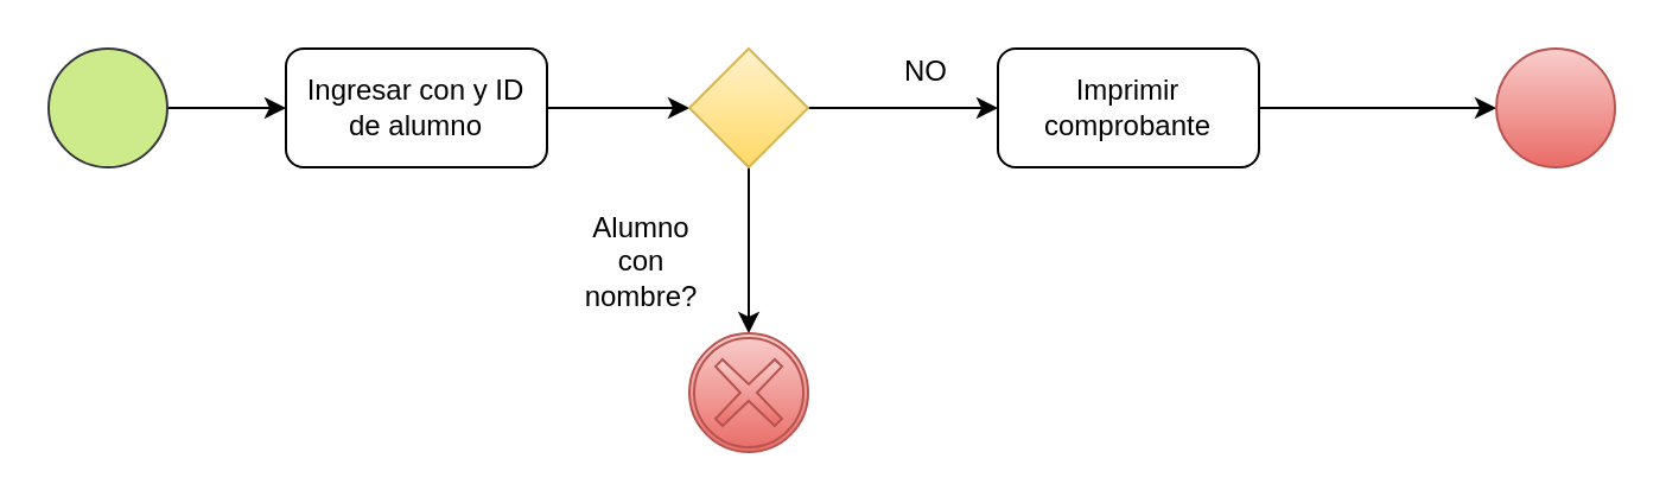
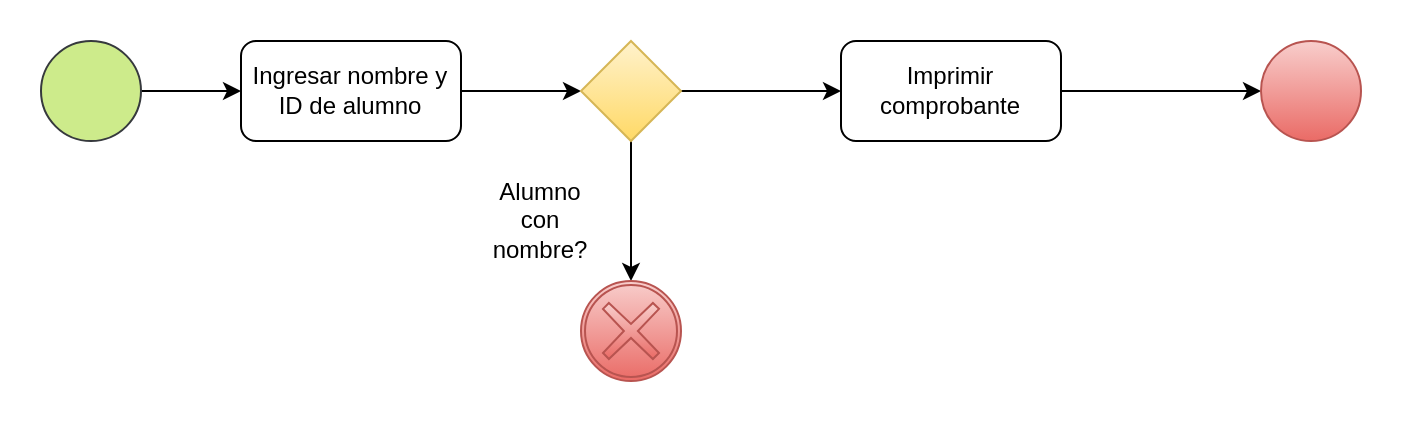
  <mxCell id="0" />
  <mxCell id="1" parent="0" />
  <mxCell id="2" style="edgeStyle=orthogonalEdgeStyle;rounded=0;orthogonalLoop=1;jettySize=auto;html=1;entryX=0;entryY=0.5;entryDx=0;entryDy=0;" edge="1" parent="1" source="3" target="5"><mxGeometry relative="1" as="geometry" /></mxCell>
  <mxCell id="3" value="" style="points=[[0.145,0.145,0],[0.5,0,0],[0.855,0.145,0],[1,0.5,0],[0.855,0.855,0],[0.5,1,0],[0.145,0.855,0],[0,0.5,0]];shape=mxgraph.bpmn.event;html=1;verticalLabelPosition=bottom;labelBackgroundColor=#ffffff;verticalAlign=top;align=center;perimeter=ellipsePerimeter;outlineConnect=0;aspect=fixed;outline=standard;symbol=general;fillColor=#cdeb8b;strokeColor=#36393d;" vertex="1" parent="1"><mxGeometry x="20" y="20" width="50" height="50" as="geometry" /></mxCell>
  <mxCell id="4" style="edgeStyle=orthogonalEdgeStyle;rounded=0;orthogonalLoop=1;jettySize=auto;html=1;entryX=0;entryY=0.5;entryDx=0;entryDy=0;" edge="1" parent="1" source="5" target="8"><mxGeometry relative="1" as="geometry" /></mxCell>
- <mxCell id="5" value="Ingresar con y ID de alumno" style="rounded=1;whiteSpace=wrap;html=1;" vertex="1" parent="1"><mxGeometry x="120" y="20" width="110" height="50" as="geometry" /></mxCell>
+ <mxCell id="5" value="Ingresar nombre y ID de alumno" style="rounded=1;whiteSpace=wrap;html=1;" vertex="1" parent="1"><mxGeometry x="120" y="20" width="110" height="50" as="geometry" /></mxCell>
  <mxCell id="6" style="edgeStyle=orthogonalEdgeStyle;rounded=0;orthogonalLoop=1;jettySize=auto;html=1;entryX=0;entryY=0.5;entryDx=0;entryDy=0;" edge="1" parent="1" source="8" target="10"><mxGeometry relative="1" as="geometry" /></mxCell>
  <mxCell id="7" style="edgeStyle=orthogonalEdgeStyle;rounded=0;orthogonalLoop=1;jettySize=auto;html=1;entryX=0.5;entryY=0;entryDx=0;entryDy=0;entryPerimeter=0;" edge="1" parent="1" source="8" target="12"><mxGeometry relative="1" as="geometry" /></mxCell>
  <mxCell id="8" value="" style="rhombus;whiteSpace=wrap;html=1;gradientColor=#ffd966;fillColor=#fff2cc;strokeColor=#d6b656;" vertex="1" parent="1"><mxGeometry x="290" y="20" width="50" height="50" as="geometry" /></mxCell>
  <mxCell id="9" style="edgeStyle=orthogonalEdgeStyle;rounded=0;orthogonalLoop=1;jettySize=auto;html=1;" edge="1" parent="1" source="10" target="11"><mxGeometry relative="1" as="geometry" /></mxCell>
  <mxCell id="10" value="Imprimir comprobante" style="rounded=1;whiteSpace=wrap;html=1;" vertex="1" parent="1"><mxGeometry x="420" y="20" width="110" height="50" as="geometry" /></mxCell>
  <mxCell id="11" value="" style="points=[[0.145,0.145,0],[0.5,0,0],[0.855,0.145,0],[1,0.5,0],[0.855,0.855,0],[0.5,1,0],[0.145,0.855,0],[0,0.5,0]];shape=mxgraph.bpmn.event;html=1;verticalLabelPosition=bottom;labelBackgroundColor=#ffffff;verticalAlign=top;align=center;perimeter=ellipsePerimeter;outlineConnect=0;aspect=fixed;outline=standard;symbol=general;gradientColor=#ea6b66;fillColor=#f8cecc;strokeColor=#b85450;" vertex="1" parent="1"><mxGeometry x="630" y="20" width="50" height="50" as="geometry" /></mxCell>
  <mxCell id="12" value="" style="points=[[0.145,0.145,0],[0.5,0,0],[0.855,0.145,0],[1,0.5,0],[0.855,0.855,0],[0.5,1,0],[0.145,0.855,0],[0,0.5,0]];shape=mxgraph.bpmn.event;html=1;verticalLabelPosition=bottom;labelBackgroundColor=#ffffff;verticalAlign=top;align=center;perimeter=ellipsePerimeter;outlineConnect=0;aspect=fixed;outline=boundInt;symbol=cancel;gradientColor=#ea6b66;fillColor=#f8cecc;strokeColor=#b85450;" vertex="1" parent="1"><mxGeometry x="290" y="140" width="50" height="50" as="geometry" /></mxCell>
  <mxCell id="13" value="Alumno con nombre?" style="text;html=1;strokeColor=none;fillColor=none;align=center;verticalAlign=middle;whiteSpace=wrap;rounded=0;" vertex="1" parent="1"><mxGeometry x="250" y="100" width="40" height="20" as="geometry" /></mxCell>
- <mxCell id="14" value="NO" style="text;html=1;strokeColor=none;fillColor=none;align=center;verticalAlign=middle;whiteSpace=wrap;rounded=0;" vertex="1" parent="1"><mxGeometry x="370" y="20" width="40" height="20" as="geometry" /></mxCell>
